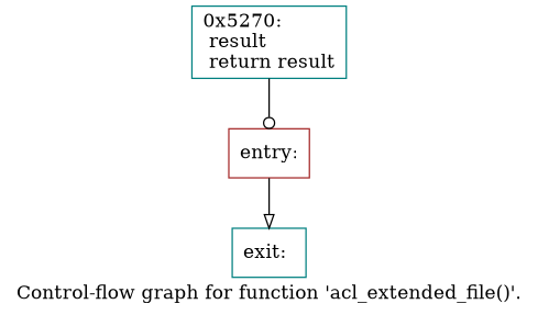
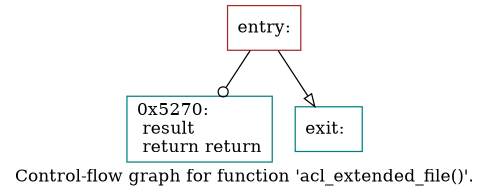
  digraph {
    label="Control-flow graph for function 'acl_extended_file()'."
    node [color=teal shape=record]
    n1 [color=brown label="{entry:\l}"]
-   n2 [label="{0x5270:\l  result\l  return result\l}"]
+   n2 [label="{0x5270:\l  result\l  return return\l}"]
    n3 [label="{exit:\l}"]
-   n2 -> n1 [arrowhead=odot]
+   n1 -> n2 [arrowhead=odot]
    n1 -> n3 [arrowhead=onormal]
  }
